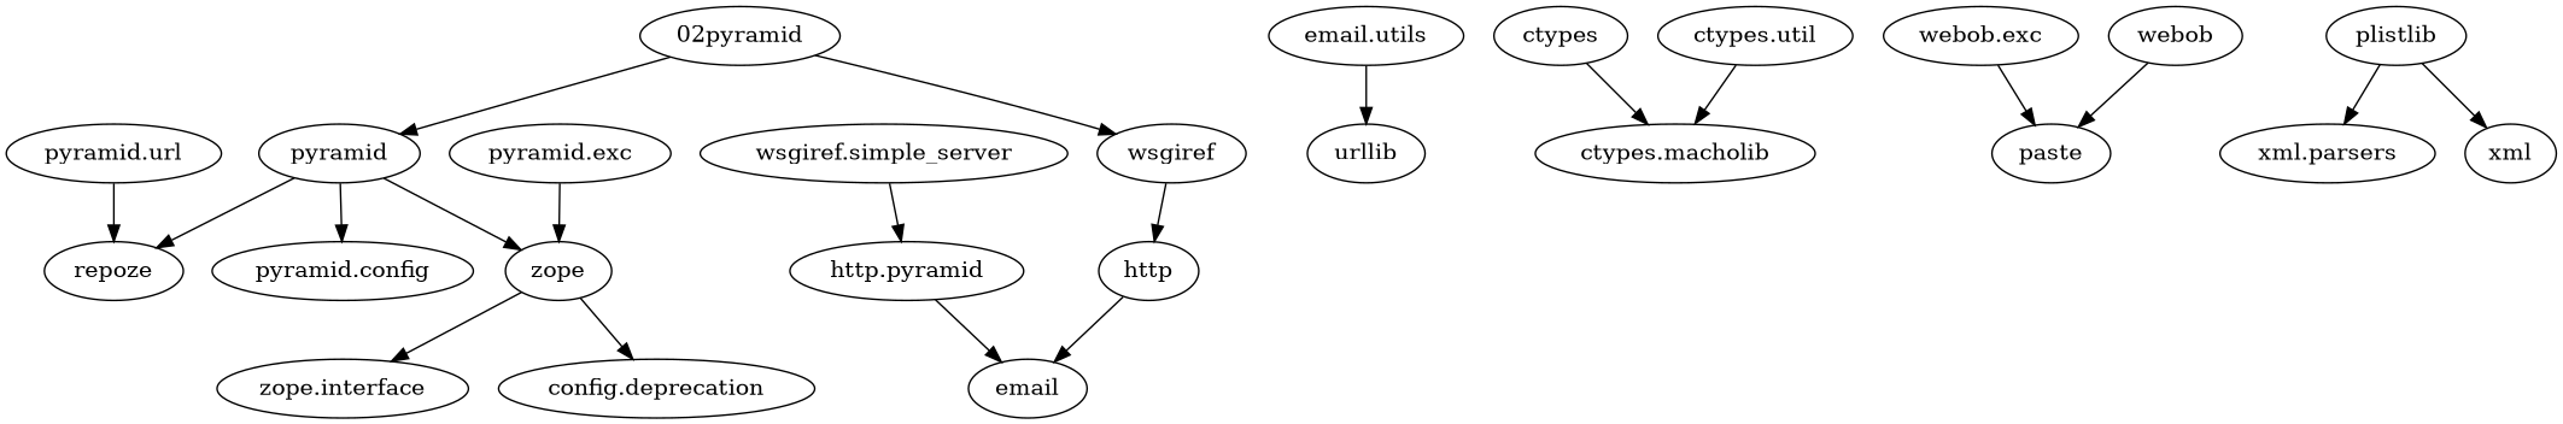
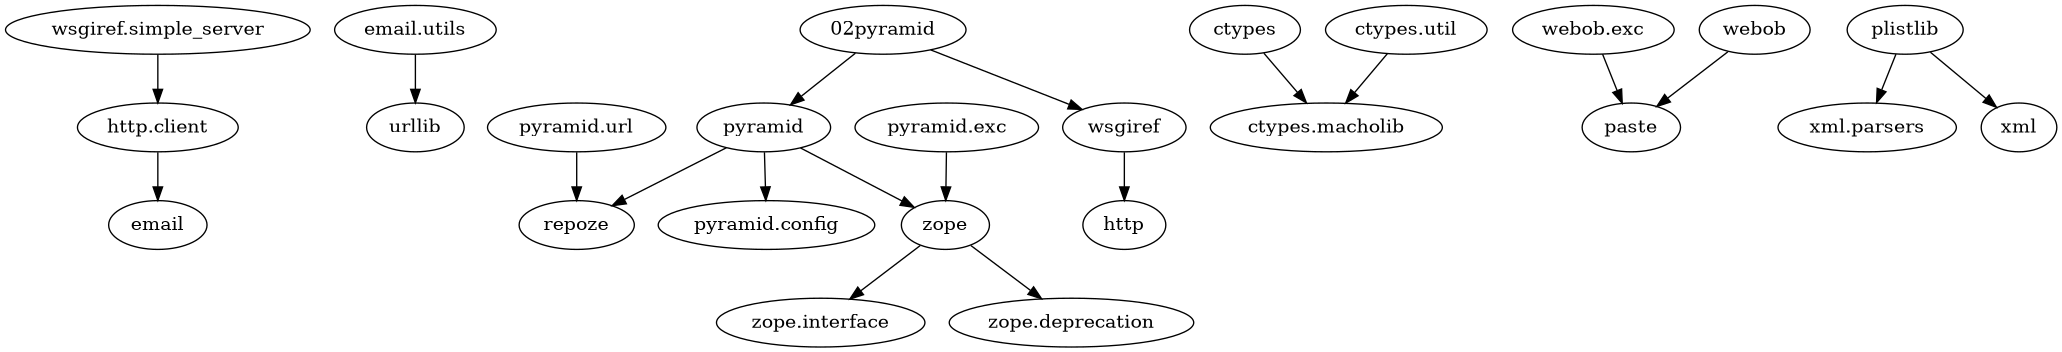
  digraph {
-   n1 [label="http.pyramid"]
+   n1 [label="http.client"]
    n2 [label=email]
    n3 [label=urllib]
    n4 [label="pyramid.url"]
    n5 [label=repoze]
    n6 [label="pyramid.exc"]
    n7 [label=zope]
    n8 [label="zope.interface"]
-   n9 [label="config.deprecation"]
+   n9 [label="zope.deprecation"]
    n10 [label="wsgiref.simple_server"]
    n11 [label=http]
    n12 [label="02pyramid"]
    n13 [label=wsgiref]
    n14 [label=pyramid]
    n15 [label="pyramid.config"]
    n16 [label="email.utils"]
    n17 [label=ctypes]
    n18 [label="ctypes.macholib"]
    n19 [label="webob.exc"]
    n20 [label=paste]
    n21 [label=plistlib]
    n22 [label="xml.parsers"]
    n23 [label=xml]
    n24 [label="ctypes.util"]
    n25 [label=webob]
    n1 -> n2
    n4 -> n5
    n6 -> n7
    n7 -> n8
    n7 -> n9
    n10 -> n1
-   n11 -> n2
    n12 -> n13
    n12 -> n14
    n13 -> n11
    n14 -> n5
    n14 -> n7
    n14 -> n15
    n16 -> n3
    n17 -> n18
    n19 -> n20
    n21 -> n22
    n21 -> n23
    n24 -> n18
    n25 -> n20
  }
